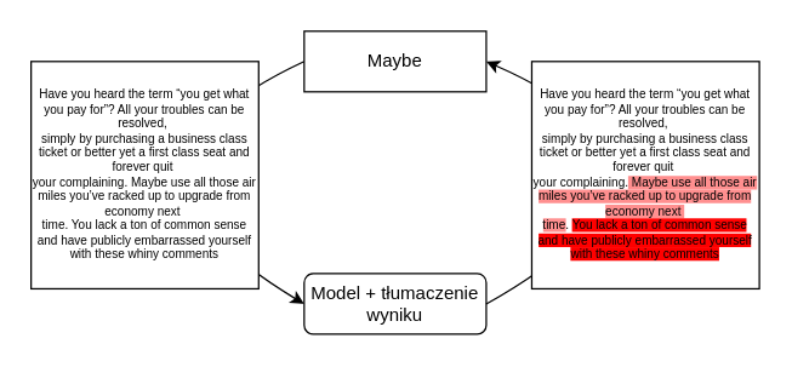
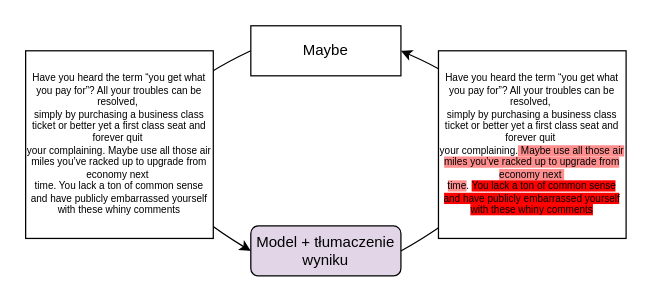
  <mxCell id="0" />
  <mxCell id="1" parent="0" />
  <mxCell id="2" value="Maybe" style="rounded=0;whiteSpace=wrap;html=1;" vertex="1" parent="1"><mxGeometry x="200" y="20" width="120" height="40" as="geometry" /></mxCell>
- <mxCell id="3" value="Model + tłumaczenie wyniku" style="rounded=1;whiteSpace=wrap;html=1;" vertex="1" parent="1"><mxGeometry x="200" y="180" width="120" height="40" as="geometry" /></mxCell>
+ <mxCell id="3" value="Model + tłumaczenie wyniku" style="rounded=1;whiteSpace=wrap;html=1;fillColor=#e1d5e7;" vertex="1" parent="1"><mxGeometry x="200" y="180" width="120" height="40" as="geometry" /></mxCell>
  <mxCell id="4" value="" style="curved=1;endArrow=classic;html=1;rounded=0;exitX=0;exitY=0.5;exitDx=0;exitDy=0;entryX=0;entryY=0.5;entryDx=0;entryDy=0;" edge="1" parent="1" source="2" target="3"><mxGeometry width="50" height="50" relative="1" as="geometry"><mxPoint x="-10" y="180" as="sourcePoint" /><mxPoint x="180" y="310" as="targetPoint" /><Array as="points"><mxPoint x="50" y="110" /></Array></mxGeometry></mxCell>
  <mxCell id="5" value="" style="curved=1;endArrow=classic;html=1;rounded=0;exitX=1;exitY=0.5;exitDx=0;exitDy=0;entryX=1;entryY=0.5;entryDx=0;entryDy=0;" edge="1" parent="1" source="3" target="2"><mxGeometry width="50" height="50" relative="1" as="geometry"><mxPoint x="320" y="40" as="sourcePoint" /><mxPoint x="330" y="30" as="targetPoint" /><Array as="points"><mxPoint x="480" y="110" /></Array></mxGeometry></mxCell>
  <mxCell id="6" value="&lt;div style=&quot;font-size: 8px&quot;&gt;&lt;font style=&quot;font-size: 8px&quot;&gt;Have you heard the term “you get what you pay for”? All your troubles can be resolved,&amp;nbsp;&lt;/font&gt;&lt;/div&gt;&lt;div style=&quot;font-size: 8px&quot;&gt;&lt;font style=&quot;font-size: 8px&quot;&gt;simply by purchasing a business class ticket or better yet a first class seat and forever quit&amp;nbsp;&lt;/font&gt;&lt;/div&gt;&lt;div style=&quot;font-size: 8px&quot;&gt;&lt;font style=&quot;font-size: 8px&quot;&gt;your complaining. Maybe use all those air miles you’ve racked up to upgrade from economy next&amp;nbsp;&lt;/font&gt;&lt;/div&gt;&lt;div style=&quot;font-size: 8px&quot;&gt;&lt;font style=&quot;font-size: 8px&quot;&gt;time. You lack a ton of common sense and have publicly embarrassed yourself with these whiny comments&lt;/font&gt;&lt;/div&gt;" style="whiteSpace=wrap;html=1;aspect=fixed;" vertex="1" parent="1"><mxGeometry x="20" y="40" width="150" height="150" as="geometry" /></mxCell>
  <mxCell id="7" value="&lt;div style=&quot;font-size: 8px&quot;&gt;&lt;div&gt;Have you heard the term “you get what you pay for”? All your troubles can be resolved,&amp;nbsp;&lt;/div&gt;&lt;div&gt;simply by purchasing a business class ticket or better yet a first class seat and forever quit&amp;nbsp;&lt;/div&gt;&lt;div&gt;your complaining.&lt;span style=&quot;background-color: rgb(255 , 143 , 143)&quot;&gt; Maybe use all those air miles you’ve racked up to upgrade from economy next&amp;nbsp;&lt;/span&gt;&lt;/div&gt;&lt;div&gt;&lt;span style=&quot;background-color: rgb(255 , 143 , 143)&quot;&gt;time&lt;/span&gt;. &lt;span style=&quot;background-color: rgb(255 , 0 , 0)&quot;&gt;You lack a ton of common sense and have publicly embarrassed yourself with these whiny comments&lt;/span&gt;&lt;/div&gt;&lt;/div&gt;" style="whiteSpace=wrap;html=1;aspect=fixed;" vertex="1" parent="1"><mxGeometry x="350" y="40" width="150" height="150" as="geometry" /></mxCell>
